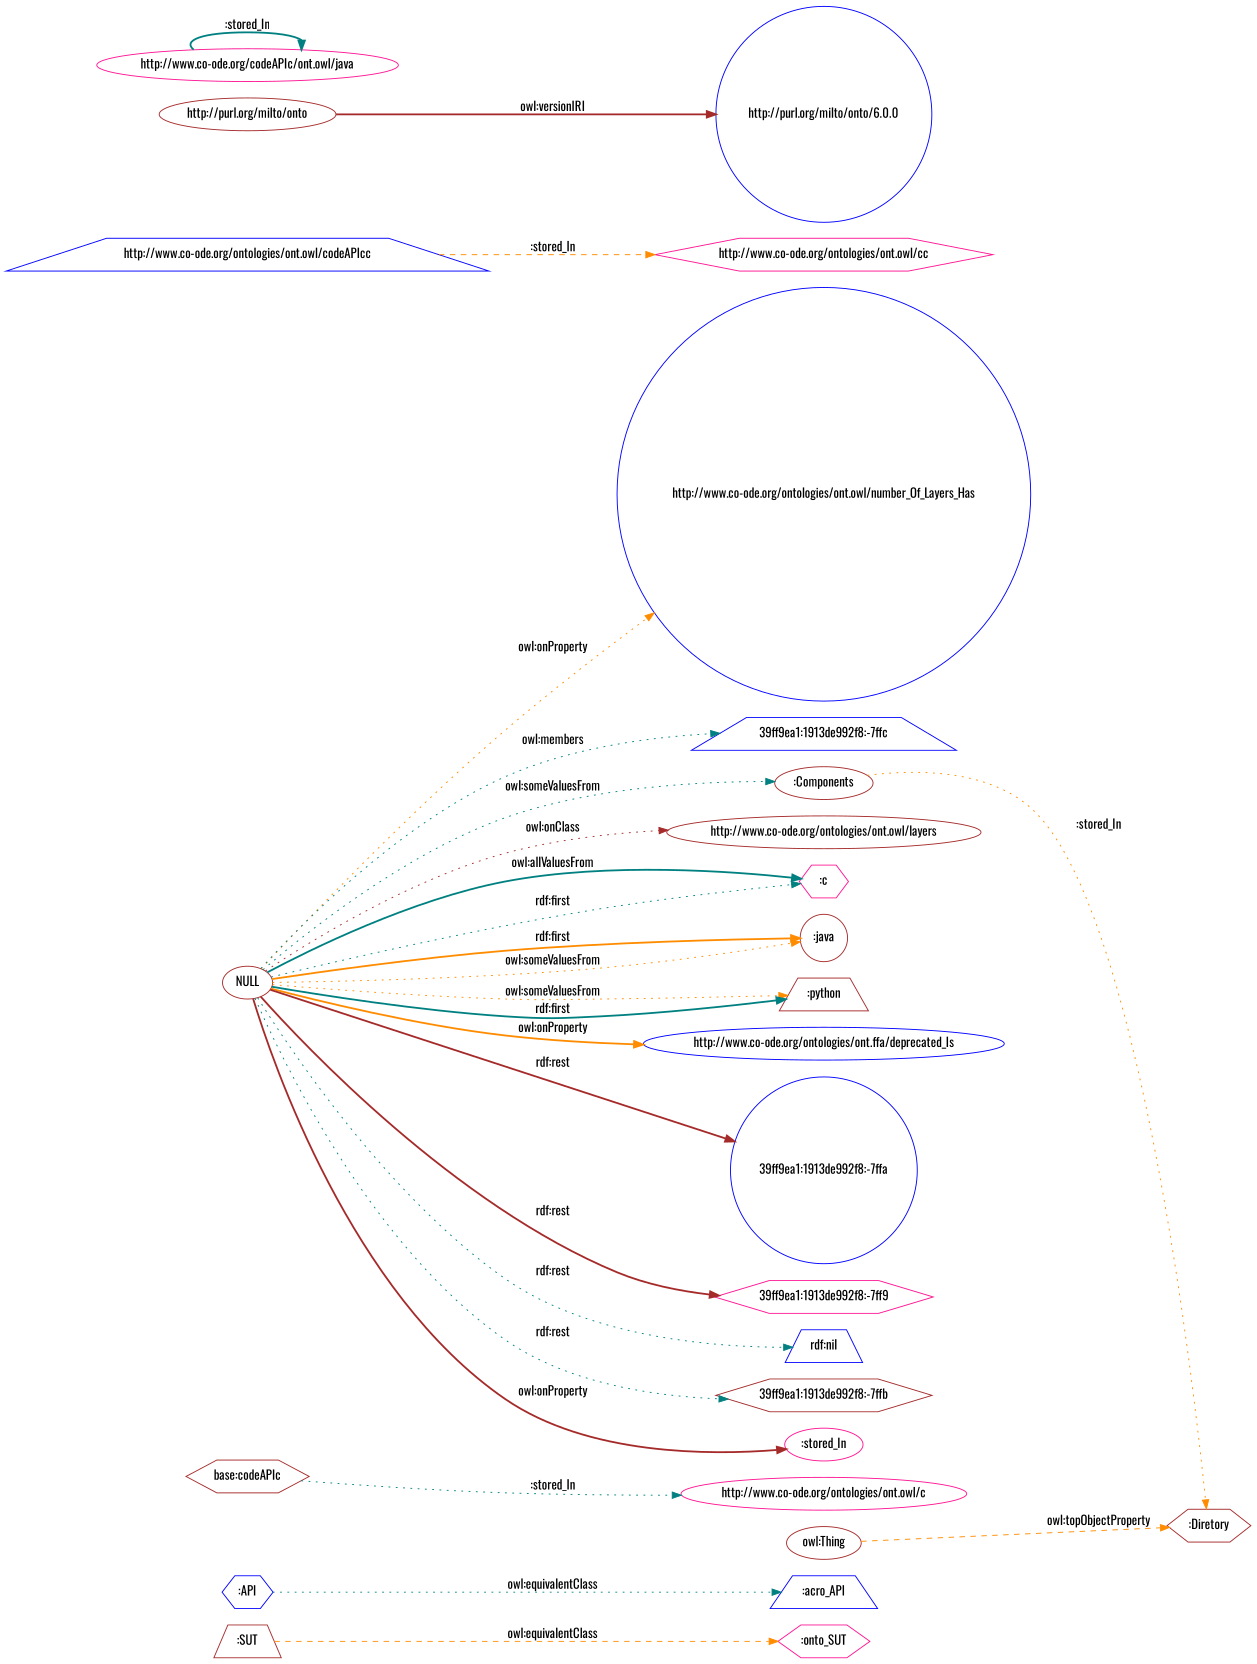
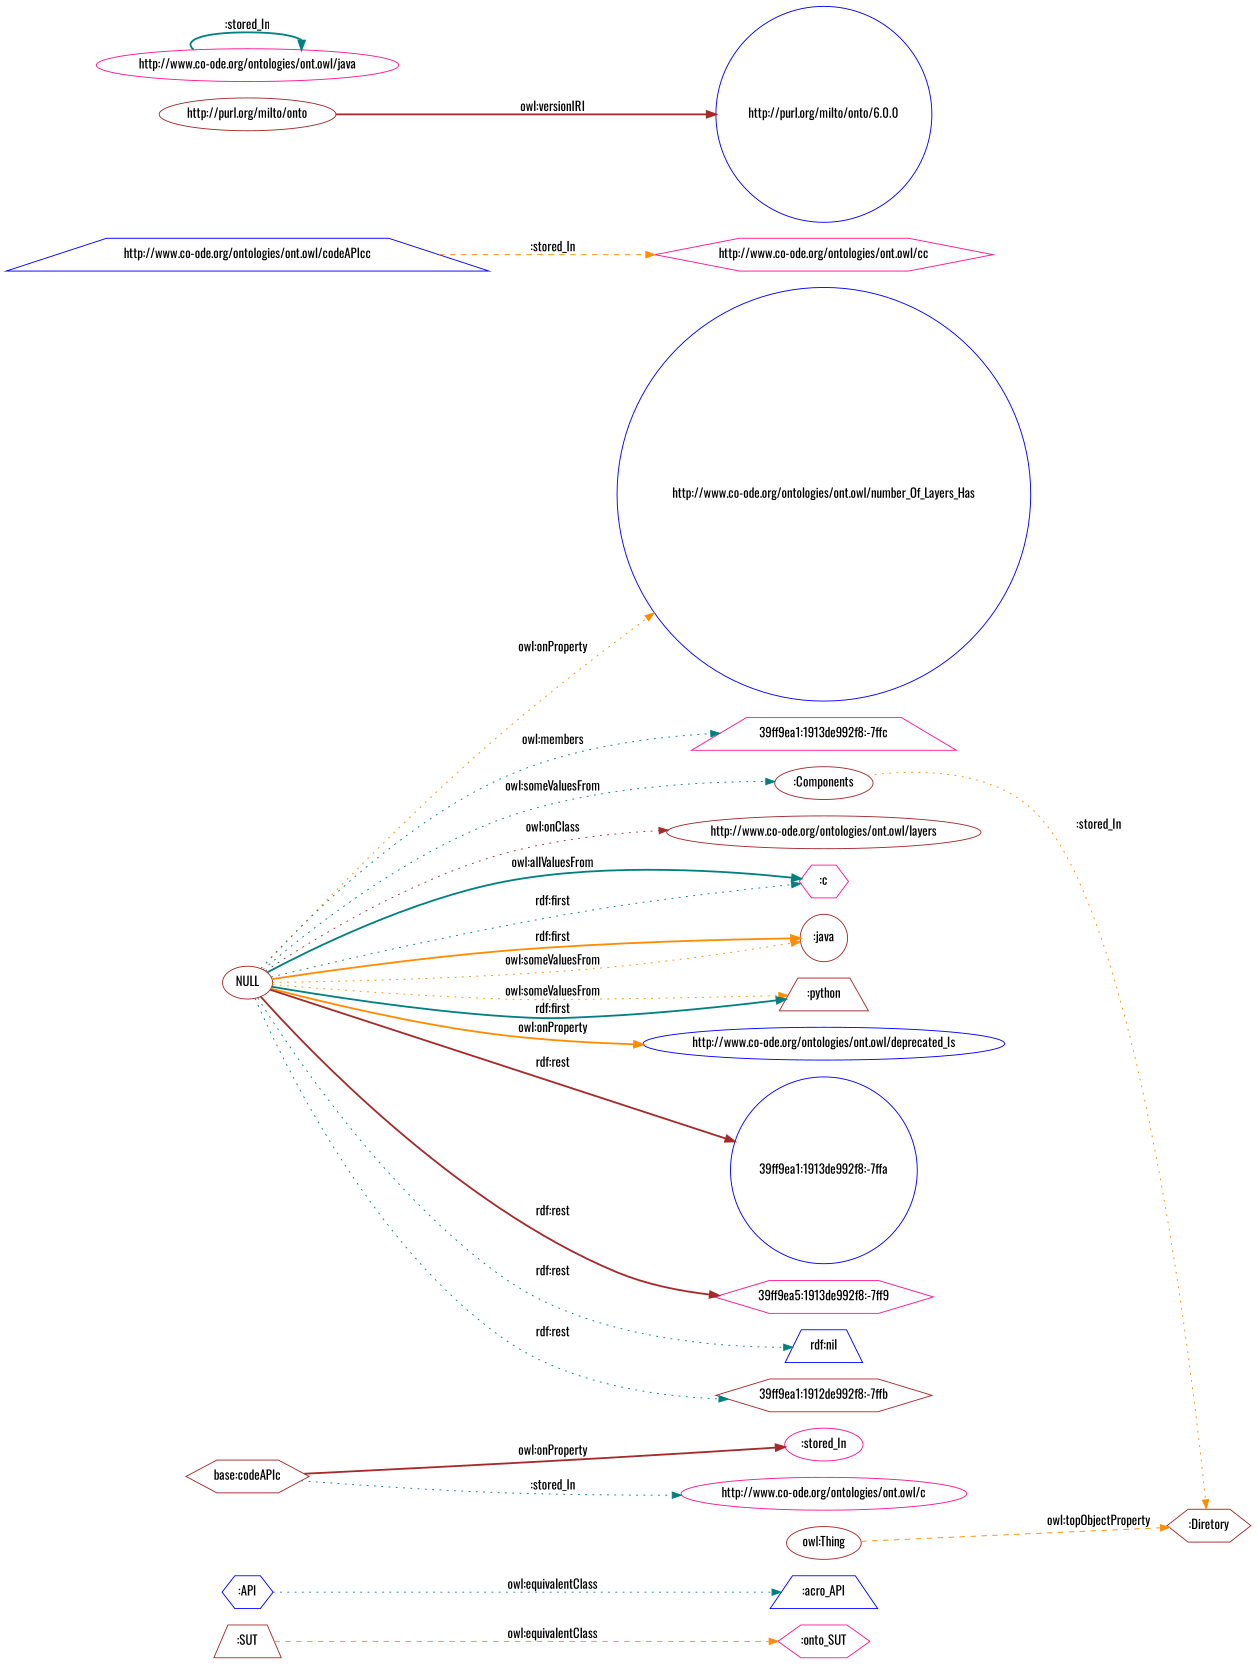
  digraph {
    fontname=Oswald
    rankdir=LR
    node [color=brown fontname=Oswald shape=ellipse]
    edge [color=teal fontname=Oswald style=dotted]
    ":SUT" [shape=trapezium]
    n2 [color=deeppink label=":onto_SUT" shape=hexagon]
    ":API" [color=blue shape=hexagon]
    ":acro_API" [color=blue shape=trapezium]
    ":Diretory" [shape=hexagon]
    ":Components"
    "http://www.co-ode.org/ontologies/ont.owl/codeAPIcc" [color=blue shape=trapezium]
    "http://www.co-ode.org/ontologies/ont.owl/cc" [color=deeppink shape=hexagon]
    "base:codeAPIc" [shape=hexagon]
    "http://www.co-ode.org/ontologies/ont.owl/c" [color=deeppink]
    "http://purl.org/milto/onto/6.0.0" [color=blue shape=circle]
    "http://purl.org/milto/onto"
-   "http://www.co-ode.org/ontologies/ont.owl/java" [color=deeppink label="http://www.co-ode.org/codeAPIc/ont.owl/java"]
+   "http://www.co-ode.org/ontologies/ont.owl/java" [color=deeppink]
    NULL
    "http://www.co-ode.org/ontologies/ont.owl/layers"
    ":c" [color=deeppink shape=hexagon]
    ":java" [shape=circle]
    ":python" [shape=trapezium]
-   "http://www.co-ode.org/ontologies/ont.owl/deprecated_Is" [color=blue label="http://www.co-ode.org/ontologies/ont.ffa/deprecated_Is"]
+   "http://www.co-ode.org/ontologies/ont.owl/deprecated_Is" [color=blue]
    "39ff9ea1:1913de992f8:-7ffa" [color=blue shape=circle]
-   "39ff9ea1:1913de992f8:-7ff9" [color=deeppink shape=hexagon]
+   "39ff9ea1:1913de992f8:-7ff9" [color=deeppink shape=hexagon label="39ff9ea5:1913de992f8:-7ff9"]
    "rdf:nil" [color=blue shape=trapezium]
-   "39ff9ea1:1913de992f8:-7ffb" [shape=hexagon]
+   "39ff9ea1:1913de992f8:-7ffb" [shape=hexagon label="39ff9ea1:1912de992f8:-7ffb"]
    "http://www.co-ode.org/ontologies/ont.owl/number_Of_Layers_Has" [color=blue shape=circle]
    ":stored_In" [color=deeppink]
-   "39ff9ea1:1913de992f8:-7ffc" [color=blue shape=trapezium]
+   "39ff9ea1:1913de992f8:-7ffc" [color=deeppink shape=trapezium]
    "owl:Thing"
    ":SUT" -> n2 [color=darkorange label="owl:equivalentClass" style=dashed]
    ":API" -> ":acro_API" [label="owl:equivalentClass"]
    ":Components" -> ":Diretory" [color=darkorange label=":stored_In"]
    "http://www.co-ode.org/ontologies/ont.owl/codeAPIcc" -> "http://www.co-ode.org/ontologies/ont.owl/cc" [color=darkorange label=":stored_In" style=dashed]
    "base:codeAPIc" -> "http://www.co-ode.org/ontologies/ont.owl/c" [label=":stored_In"]
    "http://purl.org/milto/onto" -> "http://purl.org/milto/onto/6.0.0" [color=brown label="owl:versionIRI" style=bold]
    "http://www.co-ode.org/ontologies/ont.owl/java" -> "http://www.co-ode.org/ontologies/ont.owl/java" [label=":stored_In" style=bold]
    NULL -> ":Components" [label="owl:someValuesFrom"]
    NULL -> "http://www.co-ode.org/ontologies/ont.owl/layers" [color=brown label="owl:onClass"]
    NULL -> ":c" [label="owl:allValuesFrom" style=bold]
    NULL -> ":c" [label="rdf:first"]
    NULL -> ":java" [color=darkorange label="rdf:first" style=bold]
    NULL -> ":java" [color=darkorange label="owl:someValuesFrom"]
    NULL -> ":python" [color=darkorange label="owl:someValuesFrom"]
    NULL -> ":python" [label="rdf:first" style=bold]
    NULL -> "http://www.co-ode.org/ontologies/ont.owl/deprecated_Is" [color=darkorange label="owl:onProperty" style=bold]
    NULL -> "39ff9ea1:1913de992f8:-7ffa" [color=brown label="rdf:rest" style=bold]
    NULL -> "39ff9ea1:1913de992f8:-7ff9" [color=brown label="rdf:rest" style=bold]
    NULL -> "rdf:nil" [label="rdf:rest"]
    NULL -> "39ff9ea1:1913de992f8:-7ffb" [label="rdf:rest"]
    NULL -> "http://www.co-ode.org/ontologies/ont.owl/number_Of_Layers_Has" [color=darkorange label="owl:onProperty"]
-   NULL -> ":stored_In" [color=brown label="owl:onProperty" style=bold]
+   "base:codeAPIc" -> ":stored_In" [color=brown label="owl:onProperty" style=bold]
    NULL -> "39ff9ea1:1913de992f8:-7ffc" [label="owl:members"]
    "owl:Thing" -> ":Diretory" [color=darkorange label="owl:topObjectProperty" style=dashed]
  }
